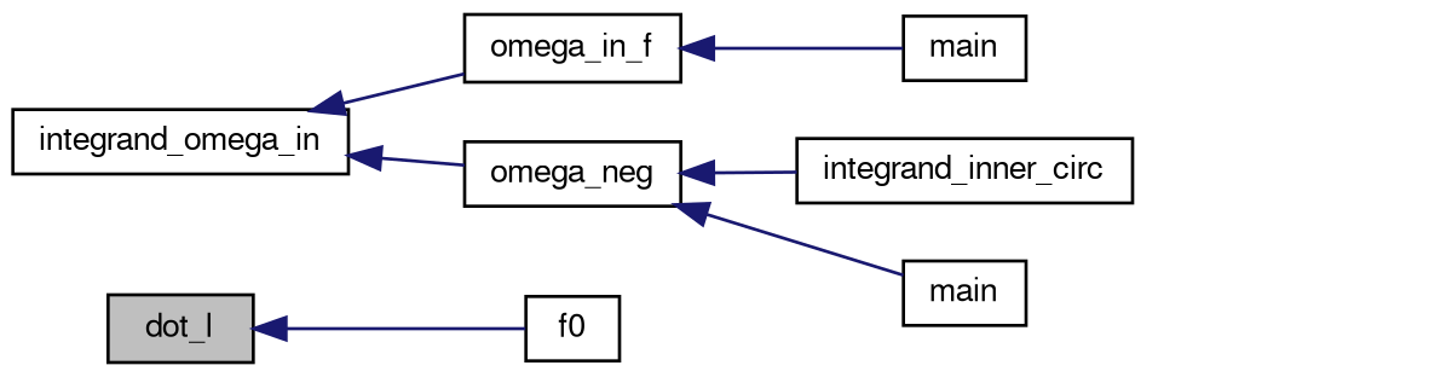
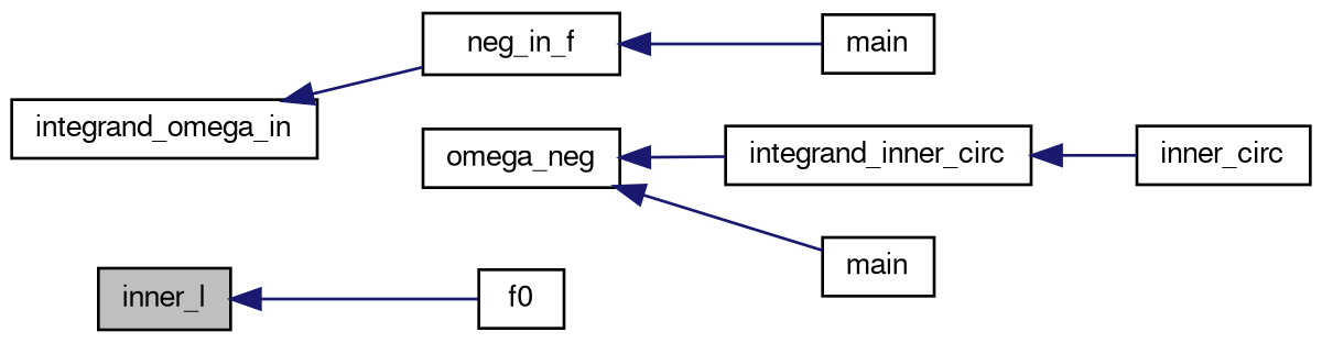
  digraph {
    rankdir=LR
    node [color=black fillcolor=white fontname=FreeSans fontsize=10 shape=record style=filled]
    edge [color=midnightblue dir=back fontname=FreeSans fontsize=10 labelfontname=FreeSans labelfontsize=10 style=solid]
-   n1 [fillcolor=grey75 fontcolor=black height=0.2 label=dot_l width=0.4]
+   n1 [fillcolor=grey75 fontcolor=black height=0.2 label=inner_l width=0.4]
    n2 [height=0.2 label=f0 width=0.4]
    n3 [height=0.2 label=integrand_inner_circ width=0.4]
+   n4 [height=0.2 label=inner_circ width=0.4]
    n5 [height=0.2 label=integrand_omega_in width=0.4]
-   n6 [height=0.2 label=omega_in_f width=0.4]
+   n6 [height=0.2 label=neg_in_f width=0.4]
    n7 [height=0.2 label=omega_neg width=0.4]
    n8 [height=0.2 label=main width=0.4]
    n9 [height=0.2 label=main width=0.4]
    n1 -> n2
+   n3 -> n4
    n5 -> n6
-   n5 -> n7
    n6 -> n8
    n7 -> n3
    n7 -> n9
  }
